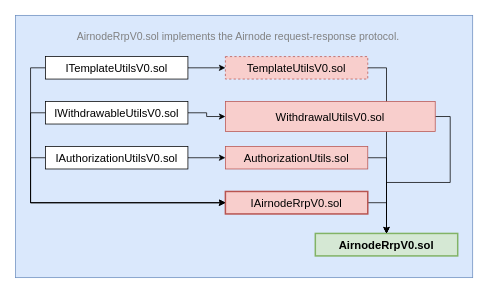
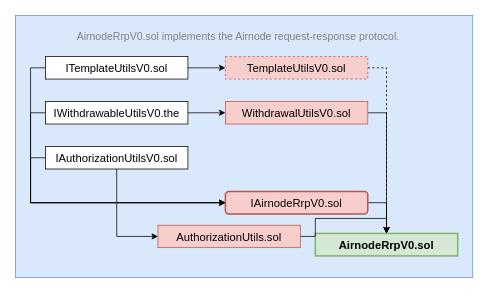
  <mxCell id="0" />
  <mxCell id="1" parent="0" />
  <mxCell id="2" value="" style="rounded=0;whiteSpace=wrap;html=1;fillColor=#dae8fc;strokeColor=#6c8ebf;shadow=0;" parent="1" vertex="1"><mxGeometry x="20" y="20" width="610" height="350" as="geometry" /></mxCell>
  <mxCell id="3" value="AirnodeRrpV0.sol" style="rounded=0;whiteSpace=wrap;html=1;strokeWidth=2;fontStyle=1;fontSize=15;fillColor=#d5e8d4;strokeColor=#82b366;" parent="1" vertex="1"><mxGeometry x="420" y="311" width="190" height="30" as="geometry" /></mxCell>
  <mxCell id="4" style="edgeStyle=orthogonalEdgeStyle;rounded=0;orthogonalLoop=1;jettySize=auto;html=1;entryX=0.5;entryY=0;entryDx=0;entryDy=0;fontSize=12;exitX=1;exitY=0.5;exitDx=0;exitDy=0;" parent="1" source="5" target="3" edge="1"><mxGeometry relative="1" as="geometry" /></mxCell>
- <mxCell id="5" value="AuthorizationUtils.sol" style="rounded=0;whiteSpace=wrap;html=1;fontSize=15;fillColor=#f8cecc;strokeColor=#b85450;" parent="1" vertex="1"><mxGeometry x="300" y="195" width="190" height="30" as="geometry" /></mxCell>
+ <mxCell id="5" value="AuthorizationUtils.sol" style="rounded=0;whiteSpace=wrap;html=1;fontSize=15;fillColor=#f8cecc;strokeColor=#b85450;" parent="1" vertex="1"><mxGeometry x="210" y="300" width="190" height="30" as="geometry" /></mxCell>
  <mxCell id="6" style="edgeStyle=orthogonalEdgeStyle;rounded=0;orthogonalLoop=1;jettySize=auto;html=1;entryX=0;entryY=0.5;entryDx=0;entryDy=0;fontSize=15;" parent="1" source="8" target="5" edge="1"><mxGeometry relative="1" as="geometry" /></mxCell>
  <mxCell id="7" style="edgeStyle=orthogonalEdgeStyle;rounded=0;orthogonalLoop=1;jettySize=auto;html=1;entryX=0;entryY=0.5;entryDx=0;entryDy=0;fontSize=12;exitX=0;exitY=0.5;exitDx=0;exitDy=0;" parent="1" source="8" target="10" edge="1"><mxGeometry relative="1" as="geometry" /></mxCell>
  <mxCell id="8" value="IAuthorizationUtilsV0.sol" style="rounded=0;whiteSpace=wrap;html=1;fontSize=15;" parent="1" vertex="1"><mxGeometry x="60" y="195" width="190" height="30" as="geometry" /></mxCell>
  <mxCell id="9" style="edgeStyle=orthogonalEdgeStyle;rounded=0;orthogonalLoop=1;jettySize=auto;html=1;entryX=0.5;entryY=0;entryDx=0;entryDy=0;fontSize=15;exitX=1;exitY=0.5;exitDx=0;exitDy=0;" parent="1" source="10" target="3" edge="1"><mxGeometry relative="1" as="geometry" /></mxCell>
- <mxCell id="10" value="IAirnodeRrpV0.sol" style="rounded=0;whiteSpace=wrap;html=1;fontSize=15;strokeWidth=2;fillColor=#f8cecc;strokeColor=#b85450;" parent="1" vertex="1"><mxGeometry x="300" y="255" width="190" height="30" as="geometry" /></mxCell>
- <mxCell id="11" style="edgeStyle=orthogonalEdgeStyle;rounded=0;orthogonalLoop=1;jettySize=auto;html=1;entryX=0.5;entryY=0;entryDx=0;entryDy=0;fontSize=12;exitX=1;exitY=0.5;exitDx=0;exitDy=0;" parent="1" source="12" target="3" edge="1"><mxGeometry relative="1" as="geometry" /></mxCell>
+ <mxCell id="10" value="IAirnodeRrpV0.sol" style="whiteSpace=wrap;html=1;fontSize=15;strokeWidth=2;fillColor=#f8cecc;strokeColor=#b85450;rounded=1;" parent="1" vertex="1"><mxGeometry x="300" y="255" width="190" height="30" as="geometry" /></mxCell>
+ <mxCell id="11" style="edgeStyle=orthogonalEdgeStyle;rounded=0;orthogonalLoop=1;jettySize=auto;html=1;entryX=0.5;entryY=0;entryDx=0;entryDy=0;fontSize=12;exitX=1;exitY=0.5;exitDx=0;exitDy=0;dashed=1;" parent="1" source="12" target="3" edge="1"><mxGeometry relative="1" as="geometry" /></mxCell>
  <mxCell id="12" value="TemplateUtilsV0.sol" style="rounded=0;whiteSpace=wrap;html=1;fontSize=15;fillColor=#f8cecc;strokeColor=#b85450;dashed=1;" parent="1" vertex="1"><mxGeometry x="300" y="75" width="190" height="30" as="geometry" /></mxCell>
  <mxCell id="13" style="edgeStyle=orthogonalEdgeStyle;rounded=0;orthogonalLoop=1;jettySize=auto;html=1;entryX=0.5;entryY=0;entryDx=0;entryDy=0;fontSize=12;exitX=1;exitY=0.5;exitDx=0;exitDy=0;" parent="1" source="14" target="3" edge="1"><mxGeometry relative="1" as="geometry" /></mxCell>
- <mxCell id="14" value="WithdrawalUtilsV0.sol" style="rounded=0;whiteSpace=wrap;html=1;fontSize=15;fillColor=#f8cecc;strokeColor=#b85450;" parent="1" vertex="1"><mxGeometry x="300" y="135" width="280" height="40" as="geometry" /></mxCell>
+ <mxCell id="14" value="WithdrawalUtilsV0.sol" style="rounded=0;whiteSpace=wrap;html=1;fontSize=15;fillColor=#f8cecc;strokeColor=#b85450;" parent="1" vertex="1"><mxGeometry x="300" y="135" width="190" height="30" as="geometry" /></mxCell>
  <mxCell id="15" value="AirnodeRrpV0.sol implements the Airnode request-response protocol." style="text;html=1;strokeColor=none;fillColor=none;align=left;verticalAlign=middle;whiteSpace=wrap;rounded=0;fontSize=14;fontStyle=0;fontColor=#808080;" parent="1" vertex="1"><mxGeometry x="100" y="23" width="440" height="50" as="geometry" /></mxCell>
  <mxCell id="16" style="edgeStyle=orthogonalEdgeStyle;rounded=0;orthogonalLoop=1;jettySize=auto;html=1;entryX=0;entryY=0.5;entryDx=0;entryDy=0;fontSize=12;" parent="1" source="18" target="14" edge="1"><mxGeometry relative="1" as="geometry" /></mxCell>
  <mxCell id="17" style="edgeStyle=orthogonalEdgeStyle;rounded=0;orthogonalLoop=1;jettySize=auto;html=1;entryX=0;entryY=0.5;entryDx=0;entryDy=0;fontSize=12;exitX=0;exitY=0.5;exitDx=0;exitDy=0;" parent="1" source="18" target="10" edge="1"><mxGeometry relative="1" as="geometry" /></mxCell>
- <mxCell id="18" value="IWithdrawableUtilsV0.sol" style="rounded=0;whiteSpace=wrap;html=1;fontSize=15;" parent="1" vertex="1"><mxGeometry x="60" y="135" width="190" height="30" as="geometry" /></mxCell>
+ <mxCell id="18" value="IWithdrawableUtilsV0.the" style="rounded=0;whiteSpace=wrap;html=1;fontSize=15;" parent="1" vertex="1"><mxGeometry x="60" y="135" width="190" height="30" as="geometry" /></mxCell>
  <mxCell id="19" style="edgeStyle=orthogonalEdgeStyle;rounded=0;orthogonalLoop=1;jettySize=auto;html=1;entryX=0;entryY=0.5;entryDx=0;entryDy=0;fontSize=12;" parent="1" source="21" target="12" edge="1"><mxGeometry relative="1" as="geometry" /></mxCell>
  <mxCell id="20" style="edgeStyle=orthogonalEdgeStyle;rounded=0;orthogonalLoop=1;jettySize=auto;html=1;entryX=0;entryY=0.5;entryDx=0;entryDy=0;fontSize=12;exitX=0;exitY=0.5;exitDx=0;exitDy=0;" parent="1" source="21" target="10" edge="1"><mxGeometry relative="1" as="geometry" /></mxCell>
  <mxCell id="21" value="ITemplateUtilsV0.sol" style="rounded=0;whiteSpace=wrap;html=1;fontSize=15;" parent="1" vertex="1"><mxGeometry x="60" y="75" width="190" height="30" as="geometry" /></mxCell>
  <mxCell id="22" style="edgeStyle=orthogonalEdgeStyle;rounded=0;orthogonalLoop=1;jettySize=auto;html=1;exitX=0.5;exitY=1;exitDx=0;exitDy=0;" parent="1" edge="1"><mxGeometry relative="1" as="geometry"><mxPoint x="325" y="385" as="sourcePoint" /><mxPoint x="325" y="385" as="targetPoint" /></mxGeometry></mxCell>
